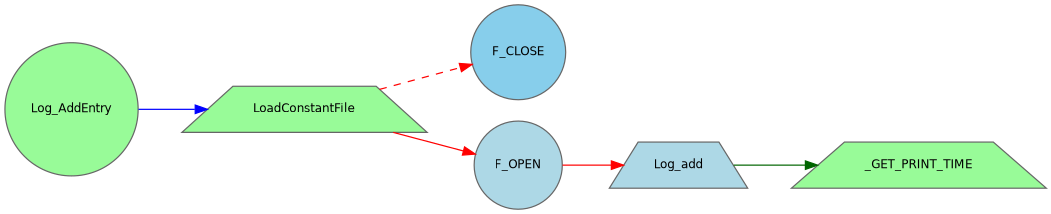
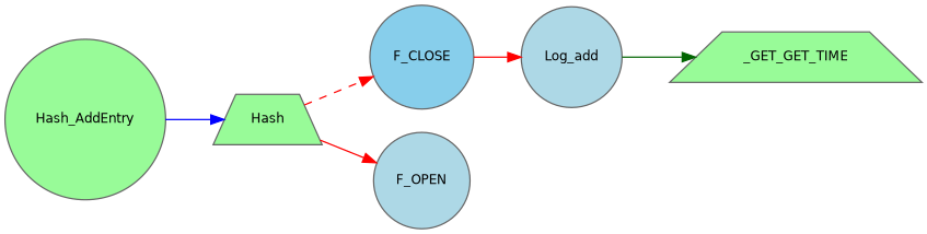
  digraph {
    rankdir=LR
    node [color=grey40 fillcolor=palegreen fontname=Helvetica fontsize=10 shape=circle style=filled]
    edge [color=red fontname=Helvetica fontsize=10 labelfontname=Helvetica labelfontsize=10 style=solid]
-   n1 [color=gray40 fontcolor=black height=0.2 label=LoadConstantFile shape=trapezium width=0.4]
+   n1 [color=gray40 fontcolor=black height=0.2 label=Hash shape=trapezium width=0.4]
    n2 [fillcolor=skyblue height=0.2 label=F_CLOSE width=0.4]
    n3 [fillcolor=lightblue height=0.2 label=F_OPEN width=0.4]
-   n4 [fillcolor=lightblue height=0.2 label=Log_add shape=trapezium width=0.4]
-   n5 [height=0.2 label=Log_AddEntry width=0.4]
-   n6 [height=0.2 label=_GET_PRINT_TIME shape=trapezium width=0.4]
+   n4 [fillcolor=lightblue height=0.2 label=Log_add width=0.4]
+   n5 [height=0.2 label=Hash_AddEntry width=0.4]
+   n6 [height=0.2 label=_GET_GET_TIME shape=trapezium width=0.4]
    n1 -> n2 [style=dashed]
    n1 -> n3
-   n3 -> n4
+   n2 -> n4
    n4 -> n6 [color=darkgreen]
    n5 -> n1 [color=blue]
  }
